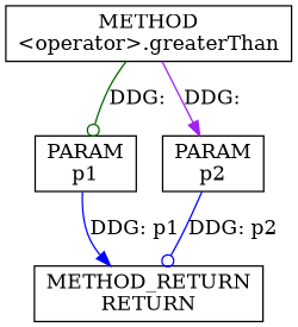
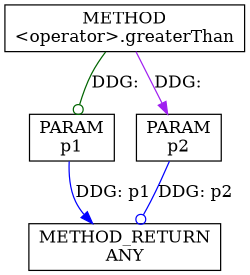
  digraph {
    node [shape=rect]
    edge [color=blue arrowhead=odot]
    n1 [label=<METHOD<BR/>&lt;operator&gt;.greaterThan>]
    n2 [label=<PARAM<BR/>p1>]
    n3 [label=<PARAM<BR/>p2>]
-   n4 [label=<METHOD_RETURN<BR/>RETURN>]
+   n4 [label=<METHOD_RETURN<BR/>ANY>]
    n1 -> n2 [label="DDG: " color=darkgreen]
    n1 -> n3 [label="DDG: " color=purple arrowhead=normal]
    n2 -> n4 [label="DDG: p1" arrowhead=normal]
    n3 -> n4 [label="DDG: p2"]
  }
